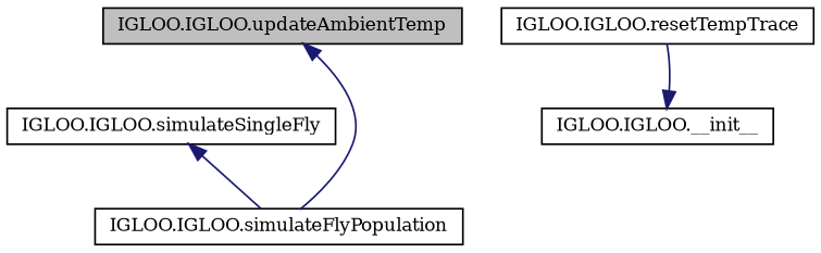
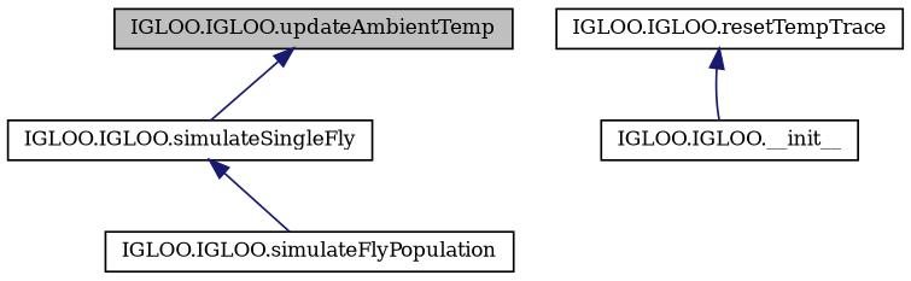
  digraph {
    fontname="DejaVu Serif"
    rankdir=TB
    node [color=black fillcolor=white fontname="DejaVu Serif" fontsize=10 shape=record style=filled]
    edge [color=midnightblue dir=back fontname="DejaVu Serif" fontsize=10 labelfontname=Helvetica labelfontsize=10 style=solid]
    n1 [fillcolor=grey75 fontcolor=black height=0.2 label="IGLOO.IGLOO.updateAmbientTemp" width=0.4]
    n2 [height=0.2 label="IGLOO.IGLOO.simulateSingleFly" width=0.4]
    n3 [height=0.2 label="IGLOO.IGLOO.resetTempTrace" width=0.4]
    n4 [height=0.2 label="IGLOO.IGLOO.__init__" width=0.4]
    n5 [height=0.2 label="IGLOO.IGLOO.simulateFlyPopulation" width=0.4]
-   n1 -> n5
+   n1 -> n2
    n2 -> n5
-   n4 -> n3
+   n3 -> n4
  }
